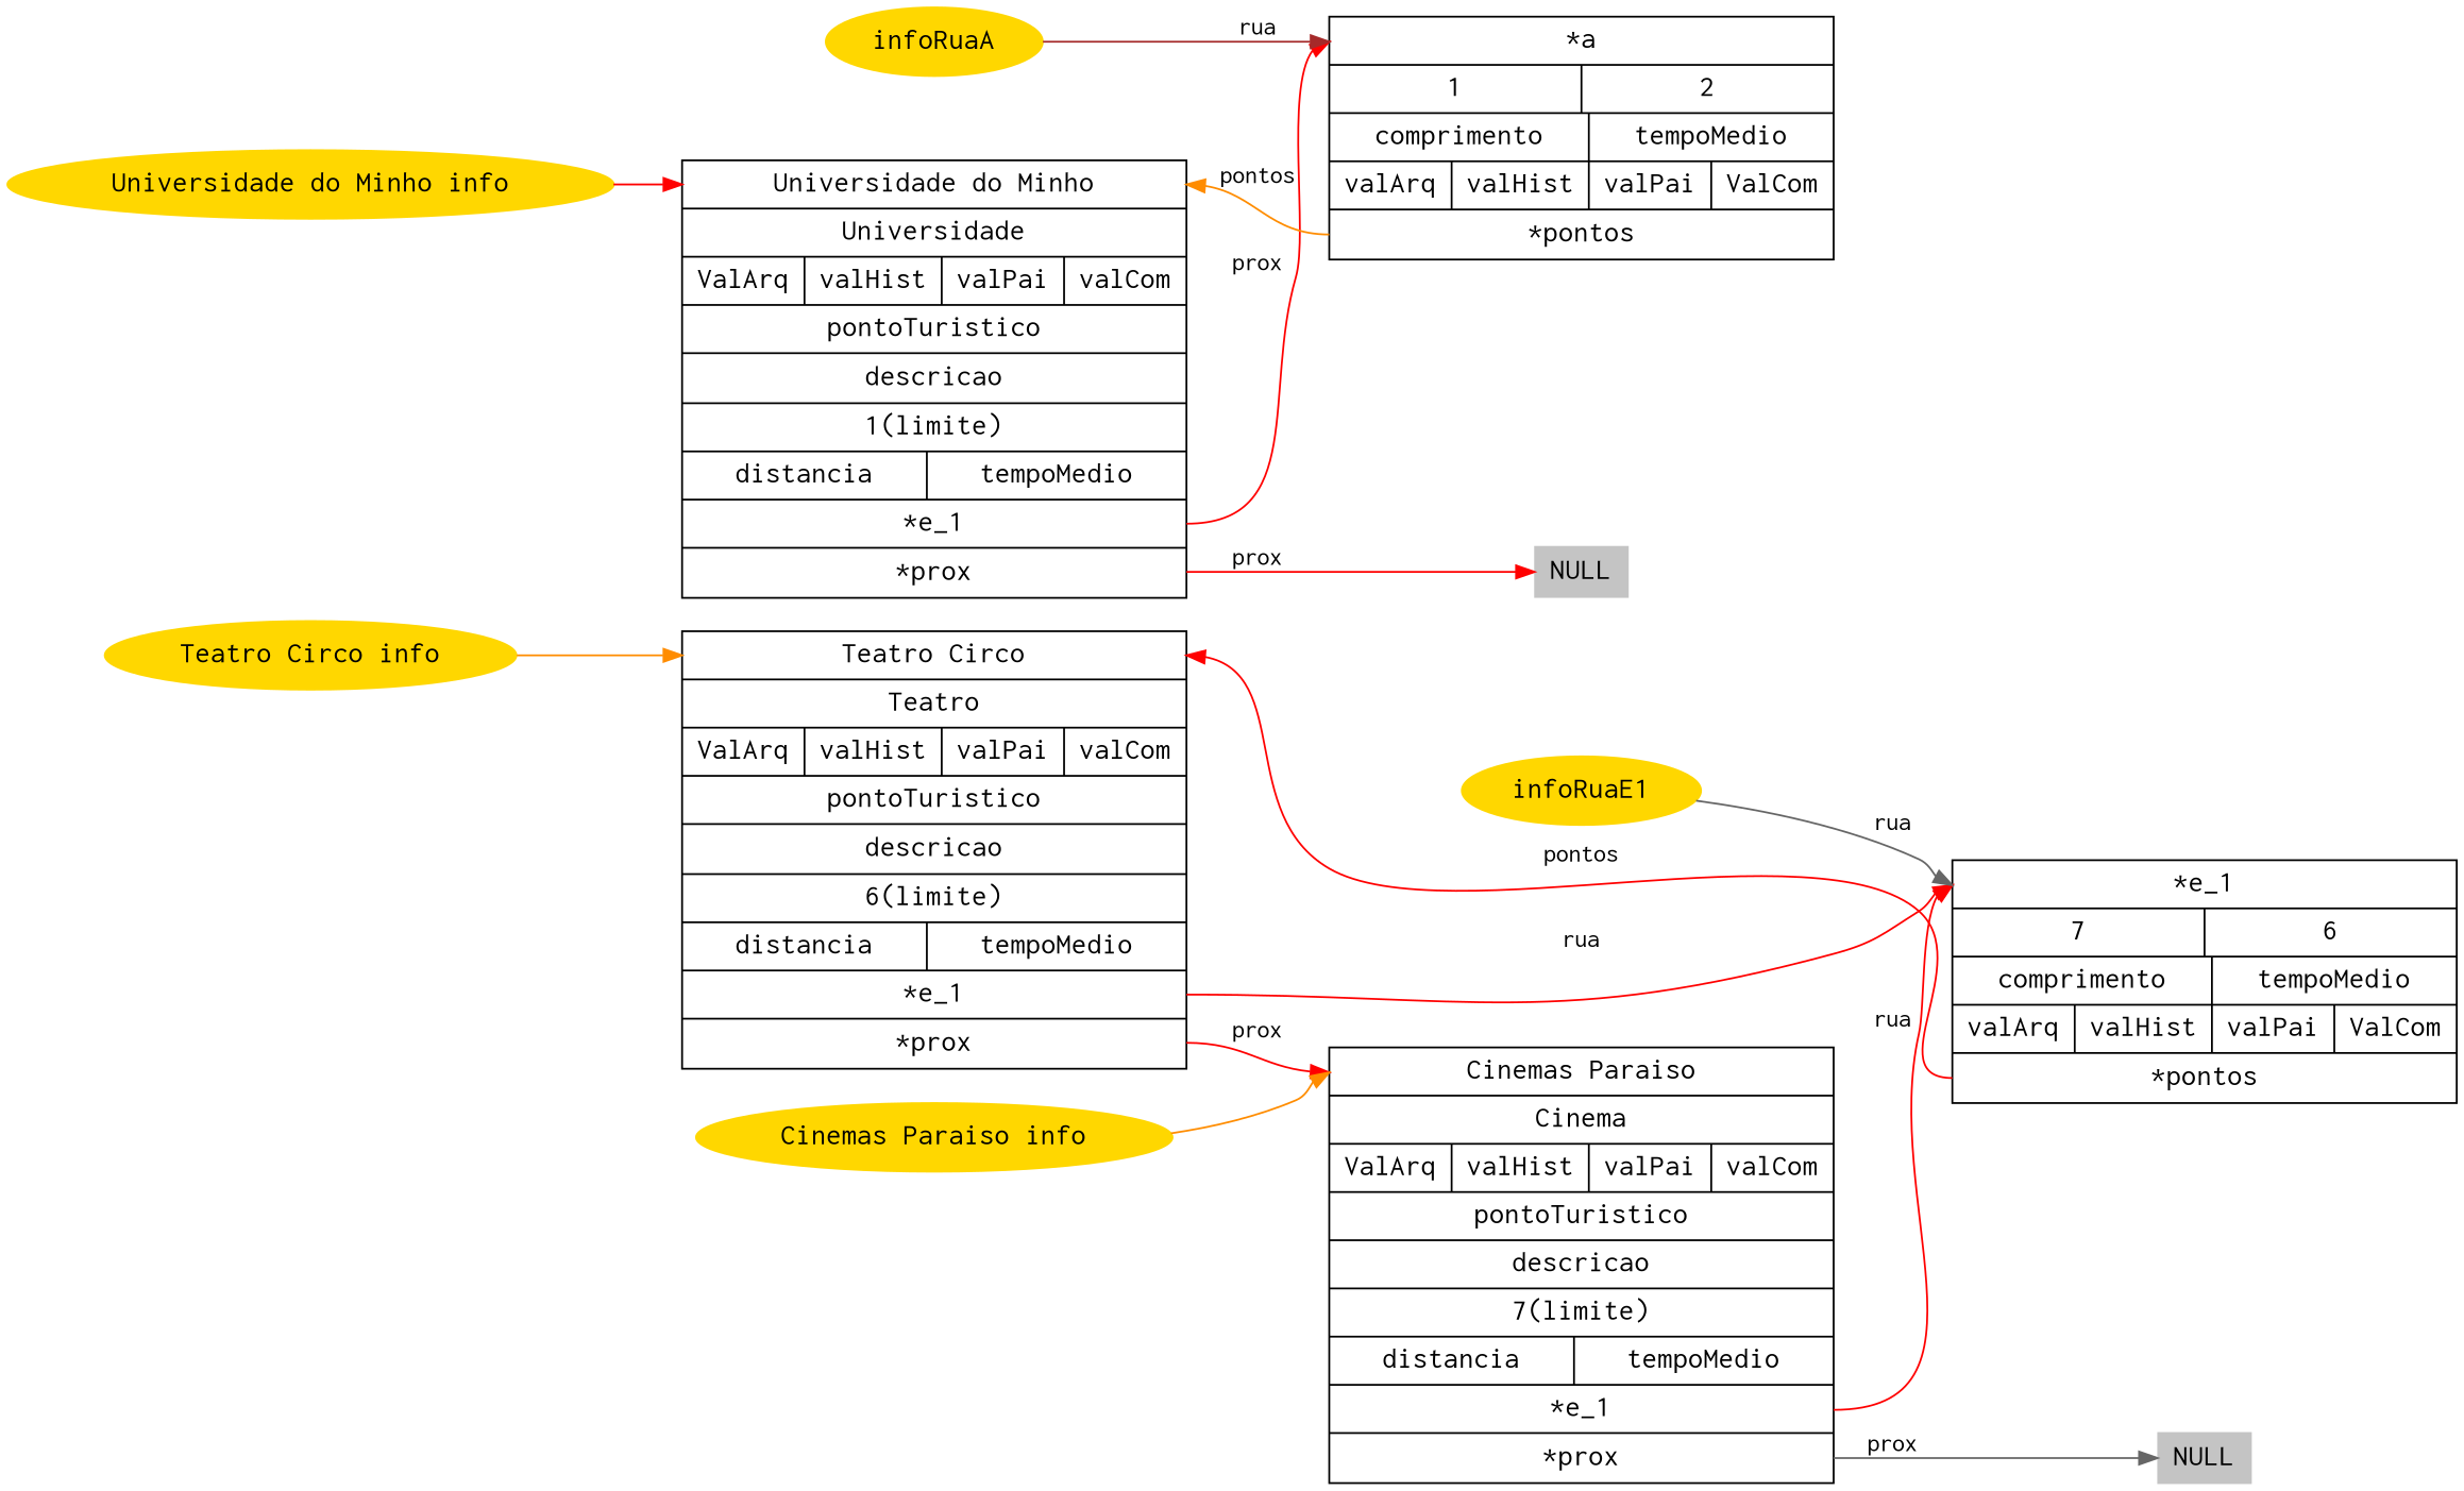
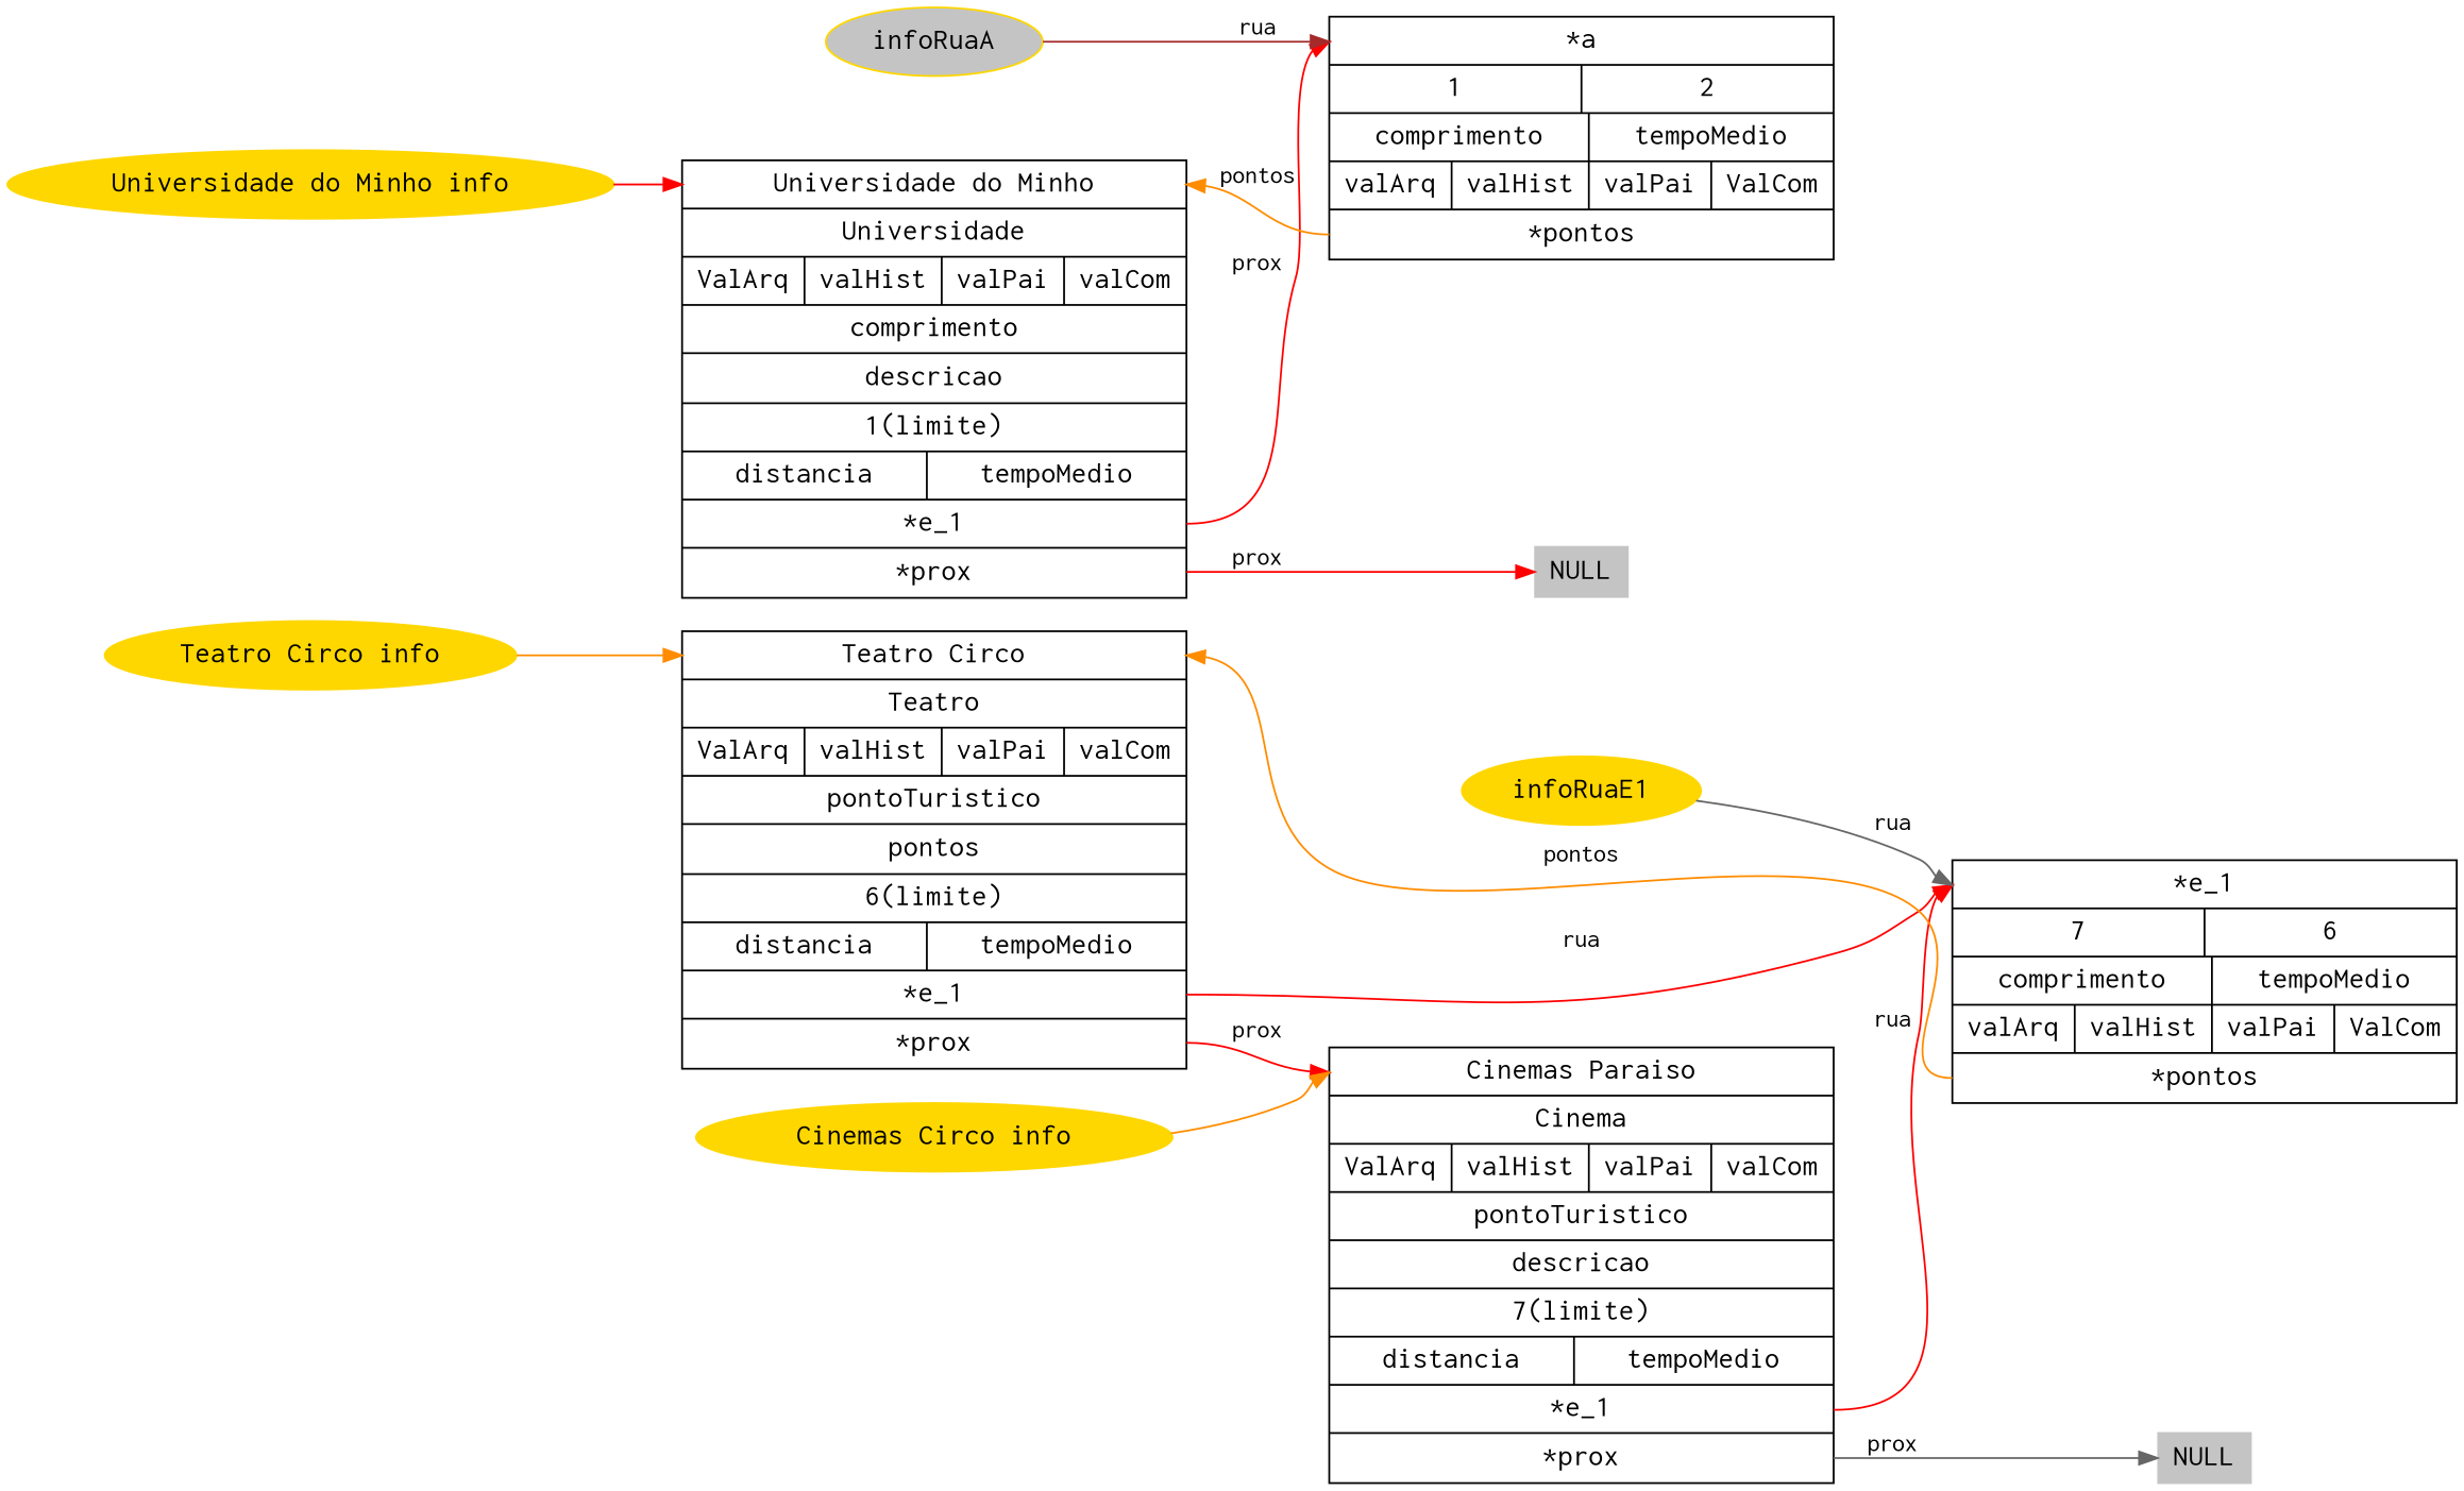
  digraph {
    fontname=Courier
    rankdir=LR
    node [fontname=Courier fontsize=16 pack=false shape=record style=filled]
    edge [color=red constraint=1 fontname=Courier headport=pointerPonto]
    n1 [color=gold height=.1 label="Teatro Circo info" shape=ellipse width=.1]
-   n2 [height=.1 label="<pointerPonto> Teatro Circo | Teatro | {ValArq|valHist|valPai|valCom} | pontoTuristico | descricao | 6(limite) | {distancia|tempoMedio} |<pointerRua> *e_1| <prox> *prox" width=.1 style=""]
+   n2 [height=.1 label="<pointerPonto> Teatro Circo | Teatro | {ValArq|valHist|valPai|valCom} | pontoTuristico | pontos | 6(limite) | {distancia|tempoMedio} |<pointerRua> *e_1| <prox> *prox" width=.1 style=""]
    n3 [height=.1 label="<pointerPonto> Cinemas Paraiso | Cinema | {ValArq|valHist|valPai|valCom} | pontoTuristico | descricao | 7(limite) | {distancia|tempoMedio} |<pointerRua> *e_1| <prox> *prox" width=.1 style=""]
    n4 [height=.1 label="<pointerRua> *e_1 | {7 | 6} | { comprimento | tempoMedio } | {valArq | valHist| valPai|ValCom} |<pontos> *pontos" width=.1 style=""]
-   n5 [color=gold height=.1 label="Cinemas Paraiso info" shape=ellipse width=.1]
+   n5 [color=gold height=.1 label="Cinemas Circo info" shape=ellipse width=.1]
    n6 [color=gray77 height=.1 label=NULL width=.1]
    n7 [color=gold height=.1 label=infoRuaE1 shape=ellipse width=.1]
    n8 [color=gold height=.1 label="Universidade do Minho info" shape=ellipse width=.1]
-   n9 [height=.1 label="<pointerPonto> Universidade do Minho | Universidade | {ValArq|valHist|valPai|valCom} | pontoTuristico | descricao | 1(limite) | {distancia|tempoMedio} |<pointerRua> *e_1| <prox> *prox" width=.1 style=""]
+   n9 [height=.1 label="<pointerPonto> Universidade do Minho | Universidade | {ValArq|valHist|valPai|valCom} | comprimento | descricao | 1(limite) | {distancia|tempoMedio} |<pointerRua> *e_1| <prox> *prox" width=.1 style=""]
    n10 [height=.1 label="<pointerRua> *a | {1 | 2} | { comprimento | tempoMedio } | {valArq | valHist| valPai|ValCom} |<pontos> *pontos" width=.1 style=""]
    n11 [color=gray77 height=.1 label=NULL width=.1]
-   n12 [color=gold height=.1 label=infoRuaA shape=ellipse width=.1]
+   n12 [color=gold height=.1 label=infoRuaA shape=ellipse width=.1 fillcolor=gray77]
    subgraph sub_1 {
      n1
      n2
      n3
      n4
      n5
      n6
      n7
    }
    subgraph sub_2 {
      n8
      n9
      n10
      n11
      n12
    }
    n1 -> n2 [color=darkorange]
    n2 -> n3 [label=prox tailport=prox]
    n2 -> n4 [headport=pointerRua label=rua tailport=pointerRua]
    n3 -> n4 [headport=pointerRua label=rua tailport=pointerRua]
    n3 -> n6 [color=gray40 label=prox tailport=prox]
-   n4 -> n2 [label=pontos tailport=pontos]
+   n4 -> n2 [color=darkorange label=pontos tailport=pontos]
    n5 -> n3 [color=darkorange]
    n7 -> n4 [color=gray40 headport=pointerRua label=rua]
    n8 -> n9
    n9 -> n10 [headport=pointerRua label=prox tailport=pointerRua]
    n9 -> n11 [label=prox tailport=prox]
    n10 -> n9 [color=darkorange label=pontos tailport=pontos]
    n12 -> n10 [color=brown headport=pointerRua label=rua]
  }
